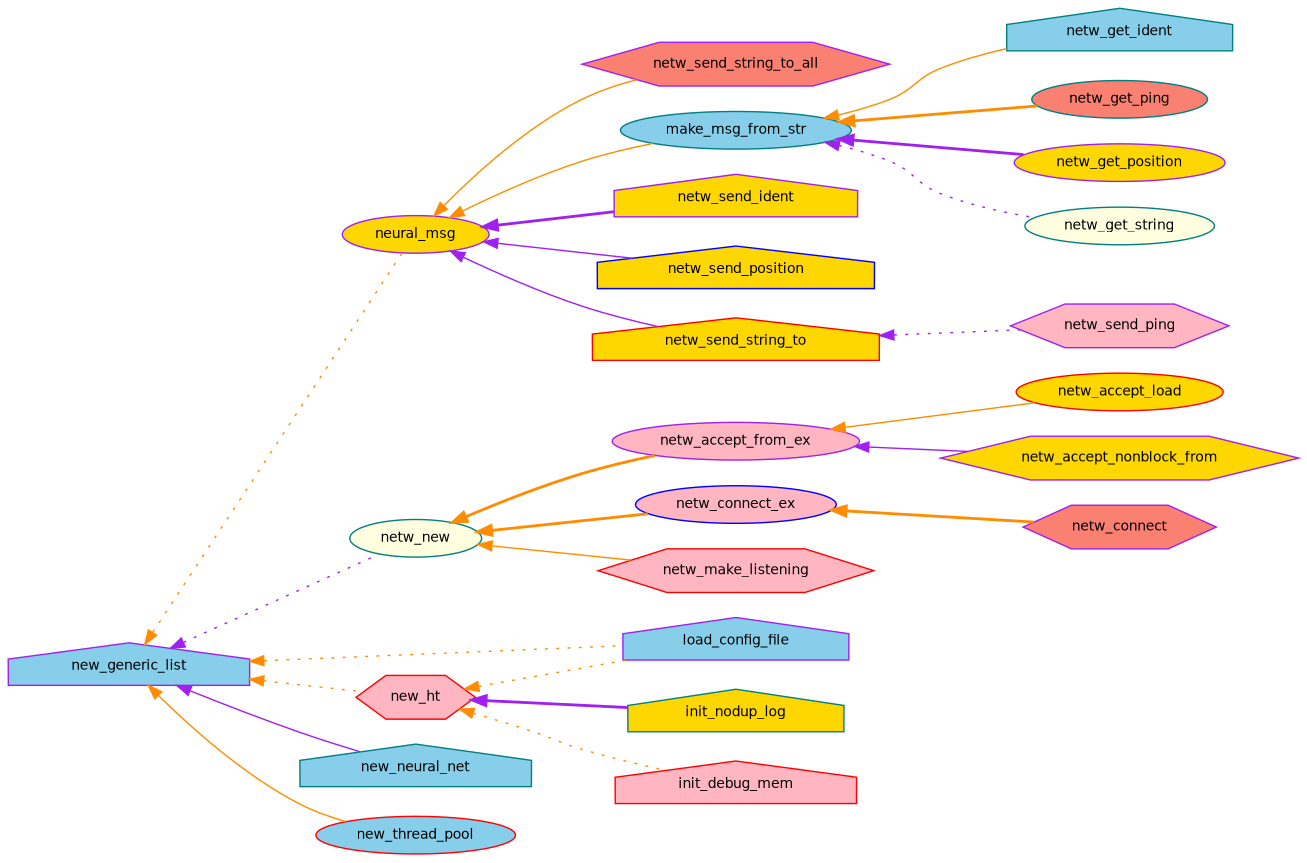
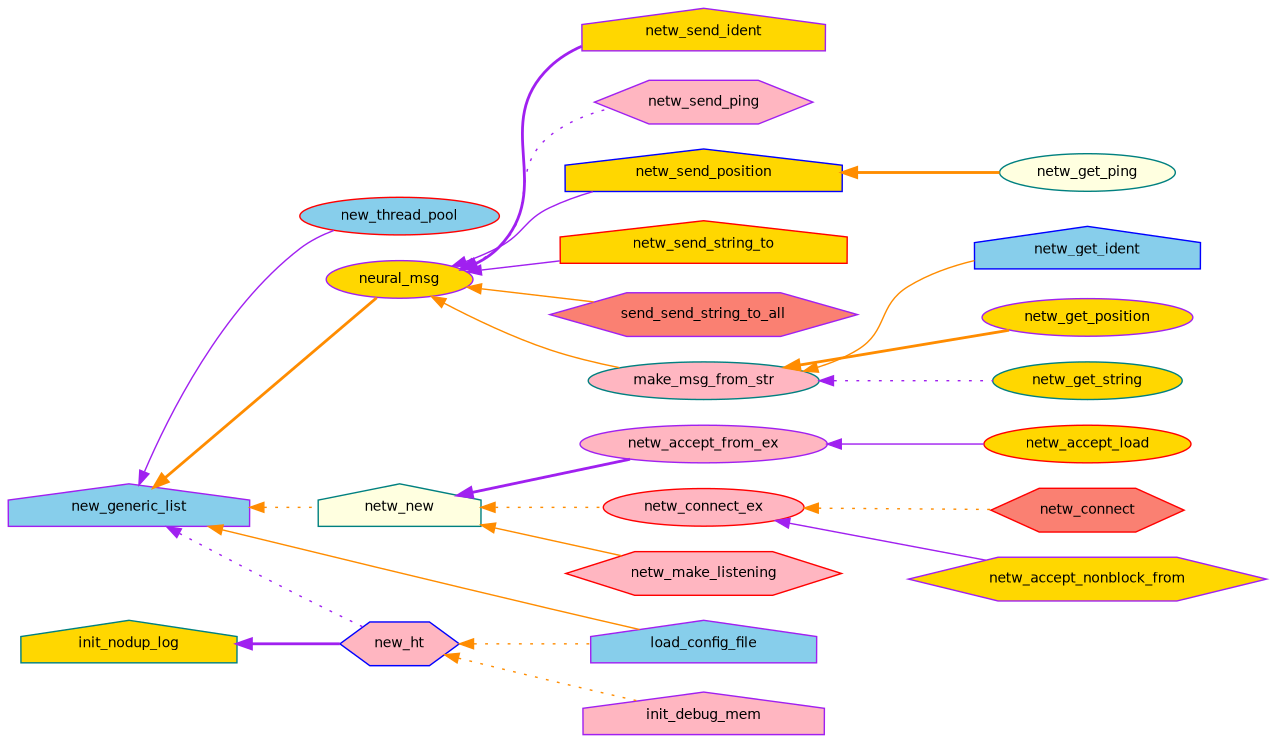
  digraph {
    rankdir=LR
    node [color=purple fillcolor=gold fontname=Helvetica fontsize=10 shape=ellipse style=filled]
    edge [color=darkorange dir=back fontname=Helvetica fontsize=10 labelfontname=Helvetica labelfontsize=10 style=solid]
    n1 [fillcolor=skyblue fontcolor=black height=0.2 label=new_generic_list shape=house width=0.4]
    n2 [height=0.2 label=neural_msg width=0.4]
    n3 [fillcolor=skyblue height=0.2 label=load_config_file shape=house width=0.4]
-   n4 [color=teal fillcolor=lightyellow height=0.2 label=netw_new width=0.4]
-   n5 [color=red fillcolor=lightpink height=0.2 label=new_ht shape=hexagon width=0.4]
-   n6 [color=teal fillcolor=skyblue height=0.2 label=new_neural_net shape=house width=0.4]
+   n4 [color=teal fillcolor=lightyellow height=0.2 label=netw_new shape=house width=0.4]
+   n5 [color=blue fillcolor=lightpink height=0.2 label=new_ht shape=hexagon width=0.4]
    n7 [color=red fillcolor=skyblue height=0.2 label=new_thread_pool width=0.4]
-   n8 [color=teal fillcolor=skyblue height=0.2 label=make_msg_from_str width=0.4]
+   n8 [color=teal fillcolor=lightpink height=0.2 label=make_msg_from_str width=0.4]
    n9 [height=0.2 label=netw_send_ident shape=house width=0.4]
    n10 [fillcolor=lightpink height=0.2 label=netw_send_ping shape=hexagon width=0.4]
    n11 [color=blue height=0.2 label=netw_send_position shape=house width=0.4]
    n12 [color=red height=0.2 label=netw_send_string_to shape=house width=0.4]
-   n13 [fillcolor=salmon height=0.2 label=netw_send_string_to_all shape=hexagon width=0.4]
+   n13 [fillcolor=salmon height=0.2 label=send_send_string_to_all shape=hexagon width=0.4]
    n14 [fillcolor=lightpink height=0.2 label=netw_accept_from_ex width=0.4]
-   n15 [color=blue fillcolor=lightpink height=0.2 label=netw_connect_ex width=0.4]
+   n15 [color=red fillcolor=lightpink height=0.2 label=netw_connect_ex width=0.4]
    n16 [color=red fillcolor=lightpink height=0.2 label=netw_make_listening shape=hexagon width=0.4]
-   n17 [color=red fillcolor=lightpink height=0.2 label=init_debug_mem shape=house width=0.4]
+   n17 [fillcolor=lightpink height=0.2 label=init_debug_mem shape=house width=0.4]
    n18 [color=teal height=0.2 label=init_nodup_log shape=house width=0.4]
-   n19 [color=teal fillcolor=skyblue height=0.2 label=netw_get_ident shape=house width=0.4]
-   n20 [color=teal fillcolor=salmon height=0.2 label=netw_get_ping width=0.4]
+   n19 [color=blue fillcolor=skyblue height=0.2 label=netw_get_ident shape=house width=0.4]
+   n20 [color=teal fillcolor=lightyellow height=0.2 label=netw_get_ping width=0.4]
    n21 [height=0.2 label=netw_get_position width=0.4]
-   n22 [color=teal fillcolor=lightyellow height=0.2 label=netw_get_string width=0.4]
+   n22 [color=teal height=0.2 label=netw_get_string width=0.4]
    n23 [color=red height=0.2 label=netw_accept_load width=0.4]
    n24 [height=0.2 label=netw_accept_nonblock_from shape=hexagon width=0.4]
-   n25 [fillcolor=salmon height=0.2 label=netw_connect shape=hexagon width=0.4]
-   n1 -> n2 [style=dotted]
-   n1 -> n3 [style=dotted]
-   n1 -> n4 [color=purple style=dotted]
-   n1 -> n5 [style=dotted]
-   n1 -> n6 [color=purple]
-   n1 -> n7
+   n25 [color=red fillcolor=salmon height=0.2 label=netw_connect shape=hexagon width=0.4]
+   n1 -> n2 [style=bold]
+   n1 -> n3
+   n1 -> n4 [style=dotted]
+   n1 -> n5 [color=purple style=dotted]
+   n1 -> n7 [color=purple]
    n2 -> n8
    n2 -> n9 [color=purple style=bold]
-   n12 -> n10 [color=purple style=dotted]
+   n2 -> n10 [color=purple style=dotted]
    n2 -> n11 [color=purple]
    n2 -> n12 [color=purple]
    n2 -> n13
-   n4 -> n14 [style=bold]
-   n4 -> n15 [style=bold]
+   n4 -> n14 [color=purple style=bold]
+   n4 -> n15 [style=dotted]
    n4 -> n16
    n5 -> n3 [style=dotted]
    n5 -> n17 [style=dotted]
-   n5 -> n18 [color=purple style=bold]
+   n18 -> n5 [color=purple style=bold]
    n8 -> n19
-   n8 -> n20 [style=bold]
-   n8 -> n21 [color=purple style=bold]
+   n11 -> n20 [style=bold]
+   n8 -> n21 [style=bold]
    n8 -> n22 [color=purple style=dotted]
-   n14 -> n23
-   n14 -> n24 [color=purple]
-   n15 -> n25 [style=bold]
+   n14 -> n23 [color=purple]
+   n15 -> n24 [color=purple]
+   n15 -> n25 [style=dotted]
  }
